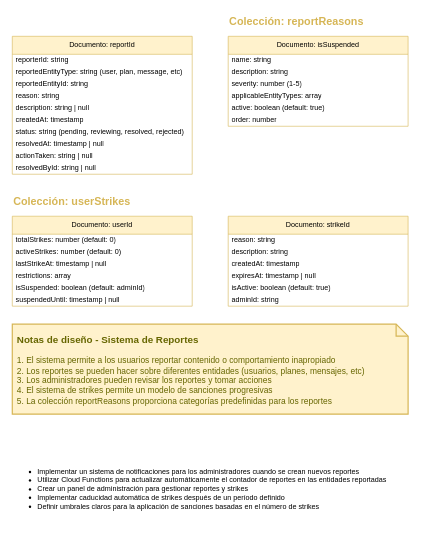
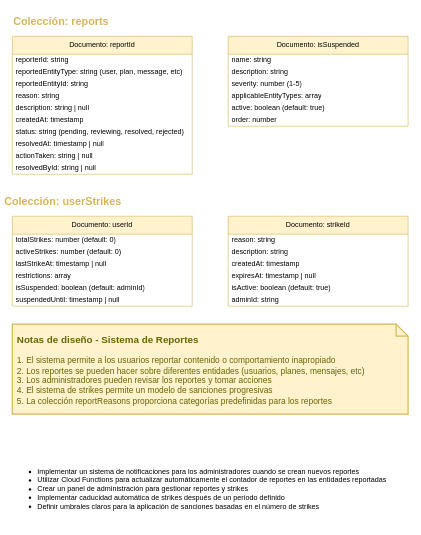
  <mxCell id="0" />
  <mxCell id="1" parent="0" />
+ <mxCell id="2" value="&lt;h2&gt;Colección: reports&lt;/h2&gt;" style="text;html=1;strokeColor=none;fillColor=none;align=left;verticalAlign=middle;whiteSpace=wrap;rounded=0;fontColor=#D6B656;" vertex="1" parent="1"><mxGeometry x="20" y="20" width="250" height="30" as="geometry" /></mxCell>
  <mxCell id="3" value="Documento: reportId" style="swimlane;fontStyle=0;childLayout=stackLayout;horizontal=1;startSize=30;horizontalStack=0;resizeParent=1;resizeParentMax=0;resizeLast=0;collapsible=1;marginBottom=0;whiteSpace=wrap;html=1;fillColor=#fff2cc;strokeColor=#d6b656;" vertex="1" parent="1"><mxGeometry x="20" y="60" width="300" height="230" as="geometry" /></mxCell>
  <mxCell id="4" value="reporterId: string" style="text;strokeColor=none;fillColor=none;align=left;verticalAlign=middle;spacingLeft=4;spacingRight=4;overflow=hidden;points=[[0,0.5],[1,0.5]];portConstraint=eastwest;rotatable=0;whiteSpace=wrap;html=1;" vertex="1" parent="3"><mxGeometry y="30" width="300" height="20" as="geometry" /></mxCell>
  <mxCell id="5" value="reportedEntityType: string (user, plan, message, etc)" style="text;strokeColor=none;fillColor=none;align=left;verticalAlign=middle;spacingLeft=4;spacingRight=4;overflow=hidden;points=[[0,0.5],[1,0.5]];portConstraint=eastwest;rotatable=0;whiteSpace=wrap;html=1;" vertex="1" parent="3"><mxGeometry y="50" width="300" height="20" as="geometry" /></mxCell>
  <mxCell id="6" value="reportedEntityId: string" style="text;strokeColor=none;fillColor=none;align=left;verticalAlign=middle;spacingLeft=4;spacingRight=4;overflow=hidden;points=[[0,0.5],[1,0.5]];portConstraint=eastwest;rotatable=0;whiteSpace=wrap;html=1;" vertex="1" parent="3"><mxGeometry y="70" width="300" height="20" as="geometry" /></mxCell>
  <mxCell id="7" value="reason: string" style="text;strokeColor=none;fillColor=none;align=left;verticalAlign=middle;spacingLeft=4;spacingRight=4;overflow=hidden;points=[[0,0.5],[1,0.5]];portConstraint=eastwest;rotatable=0;whiteSpace=wrap;html=1;" vertex="1" parent="3"><mxGeometry y="90" width="300" height="20" as="geometry" /></mxCell>
  <mxCell id="8" value="description: string | null" style="text;strokeColor=none;fillColor=none;align=left;verticalAlign=middle;spacingLeft=4;spacingRight=4;overflow=hidden;points=[[0,0.5],[1,0.5]];portConstraint=eastwest;rotatable=0;whiteSpace=wrap;html=1;" vertex="1" parent="3"><mxGeometry y="110" width="300" height="20" as="geometry" /></mxCell>
  <mxCell id="9" value="createdAt: timestamp" style="text;strokeColor=none;fillColor=none;align=left;verticalAlign=middle;spacingLeft=4;spacingRight=4;overflow=hidden;points=[[0,0.5],[1,0.5]];portConstraint=eastwest;rotatable=0;whiteSpace=wrap;html=1;" vertex="1" parent="3"><mxGeometry y="130" width="300" height="20" as="geometry" /></mxCell>
  <mxCell id="10" value="status: string (pending, reviewing, resolved, rejected)" style="text;strokeColor=none;fillColor=none;align=left;verticalAlign=middle;spacingLeft=4;spacingRight=4;overflow=hidden;points=[[0,0.5],[1,0.5]];portConstraint=eastwest;rotatable=0;whiteSpace=wrap;html=1;" vertex="1" parent="3"><mxGeometry y="150" width="300" height="20" as="geometry" /></mxCell>
  <mxCell id="11" value="resolvedAt: timestamp | null" style="text;strokeColor=none;fillColor=none;align=left;verticalAlign=middle;spacingLeft=4;spacingRight=4;overflow=hidden;points=[[0,0.5],[1,0.5]];portConstraint=eastwest;rotatable=0;whiteSpace=wrap;html=1;" vertex="1" parent="3"><mxGeometry y="170" width="300" height="20" as="geometry" /></mxCell>
  <mxCell id="12" value="actionTaken: string | null" style="text;strokeColor=none;fillColor=none;align=left;verticalAlign=middle;spacingLeft=4;spacingRight=4;overflow=hidden;points=[[0,0.5],[1,0.5]];portConstraint=eastwest;rotatable=0;whiteSpace=wrap;html=1;" vertex="1" parent="3"><mxGeometry y="190" width="300" height="20" as="geometry" /></mxCell>
  <mxCell id="13" value="resolvedById: string | null" style="text;strokeColor=none;fillColor=none;align=left;verticalAlign=middle;spacingLeft=4;spacingRight=4;overflow=hidden;points=[[0,0.5],[1,0.5]];portConstraint=eastwest;rotatable=0;whiteSpace=wrap;html=1;" vertex="1" parent="3"><mxGeometry y="210" width="300" height="20" as="geometry" /></mxCell>
- <mxCell id="14" value="&lt;h2&gt;Colección: reportReasons&lt;/h2&gt;" style="text;html=1;strokeColor=none;fillColor=none;align=left;verticalAlign=middle;whiteSpace=wrap;rounded=0;fontColor=#D6B656;" vertex="1" parent="1"><mxGeometry x="380" y="20" width="250" height="30" as="geometry" /></mxCell>
  <mxCell id="15" value="Documento: isSuspended" style="swimlane;fontStyle=0;childLayout=stackLayout;horizontal=1;startSize=30;horizontalStack=0;resizeParent=1;resizeParentMax=0;resizeLast=0;collapsible=1;marginBottom=0;whiteSpace=wrap;html=1;fillColor=#fff2cc;strokeColor=#d6b656;" vertex="1" parent="1"><mxGeometry x="380" y="60" width="300" height="150" as="geometry" /></mxCell>
  <mxCell id="16" value="name: string" style="text;strokeColor=none;fillColor=none;align=left;verticalAlign=middle;spacingLeft=4;spacingRight=4;overflow=hidden;points=[[0,0.5],[1,0.5]];portConstraint=eastwest;rotatable=0;whiteSpace=wrap;html=1;" vertex="1" parent="15"><mxGeometry y="30" width="300" height="20" as="geometry" /></mxCell>
  <mxCell id="17" value="description: string" style="text;strokeColor=none;fillColor=none;align=left;verticalAlign=middle;spacingLeft=4;spacingRight=4;overflow=hidden;points=[[0,0.5],[1,0.5]];portConstraint=eastwest;rotatable=0;whiteSpace=wrap;html=1;" vertex="1" parent="15"><mxGeometry y="50" width="300" height="20" as="geometry" /></mxCell>
  <mxCell id="18" value="severity: number (1-5)" style="text;strokeColor=none;fillColor=none;align=left;verticalAlign=middle;spacingLeft=4;spacingRight=4;overflow=hidden;points=[[0,0.5],[1,0.5]];portConstraint=eastwest;rotatable=0;whiteSpace=wrap;html=1;" vertex="1" parent="15"><mxGeometry y="70" width="300" height="20" as="geometry" /></mxCell>
  <mxCell id="19" value="applicableEntityTypes: array&lt;string&gt;" style="text;strokeColor=none;fillColor=none;align=left;verticalAlign=middle;spacingLeft=4;spacingRight=4;overflow=hidden;points=[[0,0.5],[1,0.5]];portConstraint=eastwest;rotatable=0;whiteSpace=wrap;html=1;" vertex="1" parent="15"><mxGeometry y="90" width="300" height="20" as="geometry" /></mxCell>
  <mxCell id="20" value="active: boolean (default: true)" style="text;strokeColor=none;fillColor=none;align=left;verticalAlign=middle;spacingLeft=4;spacingRight=4;overflow=hidden;points=[[0,0.5],[1,0.5]];portConstraint=eastwest;rotatable=0;whiteSpace=wrap;html=1;" vertex="1" parent="15"><mxGeometry y="110" width="300" height="20" as="geometry" /></mxCell>
  <mxCell id="21" value="order: number" style="text;strokeColor=none;fillColor=none;align=left;verticalAlign=middle;spacingLeft=4;spacingRight=4;overflow=hidden;points=[[0,0.5],[1,0.5]];portConstraint=eastwest;rotatable=0;whiteSpace=wrap;html=1;" vertex="1" parent="15"><mxGeometry y="130" width="300" height="20" as="geometry" /></mxCell>
- <mxCell id="22" value="&lt;h2&gt;Colección: userStrikes&lt;/h2&gt;" style="text;html=1;strokeColor=none;fillColor=none;align=left;verticalAlign=middle;whiteSpace=wrap;rounded=0;fontColor=#D6B656;" vertex="1" parent="1"><mxGeometry x="20" y="320" width="250" height="30" as="geometry" /></mxCell>
+ <mxCell id="22" value="&lt;h2&gt;Colección: userStrikes&lt;/h2&gt;" style="text;html=1;strokeColor=none;fillColor=none;align=left;verticalAlign=middle;whiteSpace=wrap;rounded=0;fontColor=#D6B656;" vertex="1" parent="1"><mxGeometry x="5" y="320" width="250" height="30" as="geometry" /></mxCell>
  <mxCell id="23" value="Documento: userId" style="swimlane;fontStyle=0;childLayout=stackLayout;horizontal=1;startSize=30;horizontalStack=0;resizeParent=1;resizeParentMax=0;resizeLast=0;collapsible=1;marginBottom=0;whiteSpace=wrap;html=1;fillColor=#fff2cc;strokeColor=#d6b656;" vertex="1" parent="1"><mxGeometry x="20" y="360" width="300" height="150" as="geometry" /></mxCell>
  <mxCell id="24" value="totalStrikes: number (default: 0)" style="text;strokeColor=none;fillColor=none;align=left;verticalAlign=middle;spacingLeft=4;spacingRight=4;overflow=hidden;points=[[0,0.5],[1,0.5]];portConstraint=eastwest;rotatable=0;whiteSpace=wrap;html=1;" vertex="1" parent="23"><mxGeometry y="30" width="300" height="20" as="geometry" /></mxCell>
  <mxCell id="25" value="activeStrikes: number (default: 0)" style="text;strokeColor=none;fillColor=none;align=left;verticalAlign=middle;spacingLeft=4;spacingRight=4;overflow=hidden;points=[[0,0.5],[1,0.5]];portConstraint=eastwest;rotatable=0;whiteSpace=wrap;html=1;" vertex="1" parent="23"><mxGeometry y="50" width="300" height="20" as="geometry" /></mxCell>
  <mxCell id="26" value="lastStrikeAt: timestamp | null" style="text;strokeColor=none;fillColor=none;align=left;verticalAlign=middle;spacingLeft=4;spacingRight=4;overflow=hidden;points=[[0,0.5],[1,0.5]];portConstraint=eastwest;rotatable=0;whiteSpace=wrap;html=1;" vertex="1" parent="23"><mxGeometry y="70" width="300" height="20" as="geometry" /></mxCell>
  <mxCell id="27" value="restrictions: array&lt;string&gt;" style="text;strokeColor=none;fillColor=none;align=left;verticalAlign=middle;spacingLeft=4;spacingRight=4;overflow=hidden;points=[[0,0.5],[1,0.5]];portConstraint=eastwest;rotatable=0;whiteSpace=wrap;html=1;" vertex="1" parent="23"><mxGeometry y="90" width="300" height="20" as="geometry" /></mxCell>
  <mxCell id="28" value="isSuspended: boolean (default: adminId)" style="text;strokeColor=none;fillColor=none;align=left;verticalAlign=middle;spacingLeft=4;spacingRight=4;overflow=hidden;points=[[0,0.5],[1,0.5]];portConstraint=eastwest;rotatable=0;whiteSpace=wrap;html=1;" vertex="1" parent="23"><mxGeometry y="110" width="300" height="20" as="geometry" /></mxCell>
  <mxCell id="29" value="suspendedUntil: timestamp | null" style="text;strokeColor=none;fillColor=none;align=left;verticalAlign=middle;spacingLeft=4;spacingRight=4;overflow=hidden;points=[[0,0.5],[1,0.5]];portConstraint=eastwest;rotatable=0;whiteSpace=wrap;html=1;" vertex="1" parent="23"><mxGeometry y="130" width="300" height="20" as="geometry" /></mxCell>
  <mxCell id="30" value="Documento: strikeId" style="swimlane;fontStyle=0;childLayout=stackLayout;horizontal=1;startSize=30;horizontalStack=0;resizeParent=1;resizeParentMax=0;resizeLast=0;collapsible=1;marginBottom=0;whiteSpace=wrap;html=1;fillColor=#fff2cc;strokeColor=#d6b656;" vertex="1" parent="1"><mxGeometry x="380" y="360" width="300" height="150" as="geometry" /></mxCell>
  <mxCell id="31" value="reason: string" style="text;strokeColor=none;fillColor=none;align=left;verticalAlign=middle;spacingLeft=4;spacingRight=4;overflow=hidden;points=[[0,0.5],[1,0.5]];portConstraint=eastwest;rotatable=0;whiteSpace=wrap;html=1;" vertex="1" parent="30"><mxGeometry y="30" width="300" height="20" as="geometry" /></mxCell>
  <mxCell id="32" value="description: string" style="text;strokeColor=none;fillColor=none;align=left;verticalAlign=middle;spacingLeft=4;spacingRight=4;overflow=hidden;points=[[0,0.5],[1,0.5]];portConstraint=eastwest;rotatable=0;whiteSpace=wrap;html=1;" vertex="1" parent="30"><mxGeometry y="50" width="300" height="20" as="geometry" /></mxCell>
  <mxCell id="33" value="createdAt: timestamp" style="text;strokeColor=none;fillColor=none;align=left;verticalAlign=middle;spacingLeft=4;spacingRight=4;overflow=hidden;points=[[0,0.5],[1,0.5]];portConstraint=eastwest;rotatable=0;whiteSpace=wrap;html=1;" vertex="1" parent="30"><mxGeometry y="70" width="300" height="20" as="geometry" /></mxCell>
  <mxCell id="34" value="expiresAt: timestamp | null" style="text;strokeColor=none;fillColor=none;align=left;verticalAlign=middle;spacingLeft=4;spacingRight=4;overflow=hidden;points=[[0,0.5],[1,0.5]];portConstraint=eastwest;rotatable=0;whiteSpace=wrap;html=1;" vertex="1" parent="30"><mxGeometry y="90" width="300" height="20" as="geometry" /></mxCell>
  <mxCell id="35" value="isActive: boolean (default: true)" style="text;strokeColor=none;fillColor=none;align=left;verticalAlign=middle;spacingLeft=4;spacingRight=4;overflow=hidden;points=[[0,0.5],[1,0.5]];portConstraint=eastwest;rotatable=0;whiteSpace=wrap;html=1;" vertex="1" parent="30"><mxGeometry y="110" width="300" height="20" as="geometry" /></mxCell>
  <mxCell id="36" value="adminId: string" style="text;strokeColor=none;fillColor=none;align=left;verticalAlign=middle;spacingLeft=4;spacingRight=4;overflow=hidden;points=[[0,0.5],[1,0.5]];portConstraint=eastwest;rotatable=0;whiteSpace=wrap;html=1;" vertex="1" parent="30"><mxGeometry y="130" width="300" height="20" as="geometry" /></mxCell>
  <mxCell id="37" value="&lt;h3&gt;Notas de diseño - Sistema de Reportes&lt;/h3&gt;&lt;p&gt;1. El sistema permite a los usuarios reportar contenido o comportamiento inapropiado&lt;br&gt;2. Los reportes se pueden hacer sobre diferentes entidades (usuarios, planes, mensajes, etc)&lt;br&gt;3. Los administradores pueden revisar los reportes y tomar acciones&lt;br&gt;4. El sistema de strikes permite un modelo de sanciones progresivas&lt;br&gt;5. La colección reportReasons proporciona categorías predefinidas para los reportes&lt;/p&gt;" style="shape=note;strokeWidth=2;fontSize=14;size=20;whiteSpace=wrap;html=1;fillColor=#fff2cc;strokeColor=#d6b656;fontColor=#666600;align=left;spacing=8;" vertex="1" parent="1"><mxGeometry x="20" y="540" width="660" height="150" as="geometry" /></mxCell>
  <mxCell id="38" value="&lt;ul&gt;&lt;li&gt;Implementar un sistema de notificaciones para los administradores cuando se crean nuevos reportes&lt;/li&gt;&lt;li&gt;Utilizar Cloud Functions para actualizar automáticamente el contador de reportes en las entidades reportadas&lt;/li&gt;&lt;li&gt;Crear un panel de administración para gestionar reportes y strikes&lt;/li&gt;&lt;li&gt;Implementar caducidad automática de strikes después de un período definido&lt;/li&gt;&lt;li&gt;Definir umbrales claros para la aplicación de sanciones basadas en el número de strikes&lt;/li&gt;&lt;/ul&gt;" style="text;html=1;strokeColor=none;fillColor=none;align=left;verticalAlign=top;whiteSpace=wrap;rounded=0;" vertex="1" parent="1"><mxGeometry x="20" y="760" width="660" height="110" as="geometry" /></mxCell>
